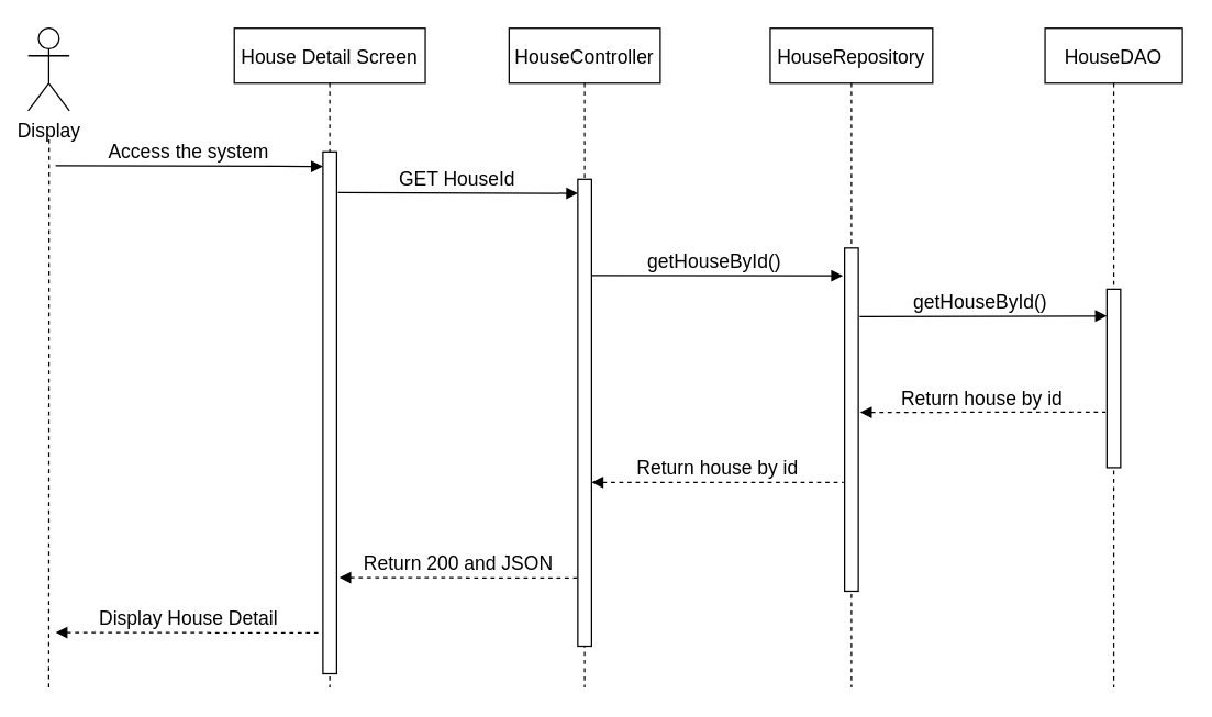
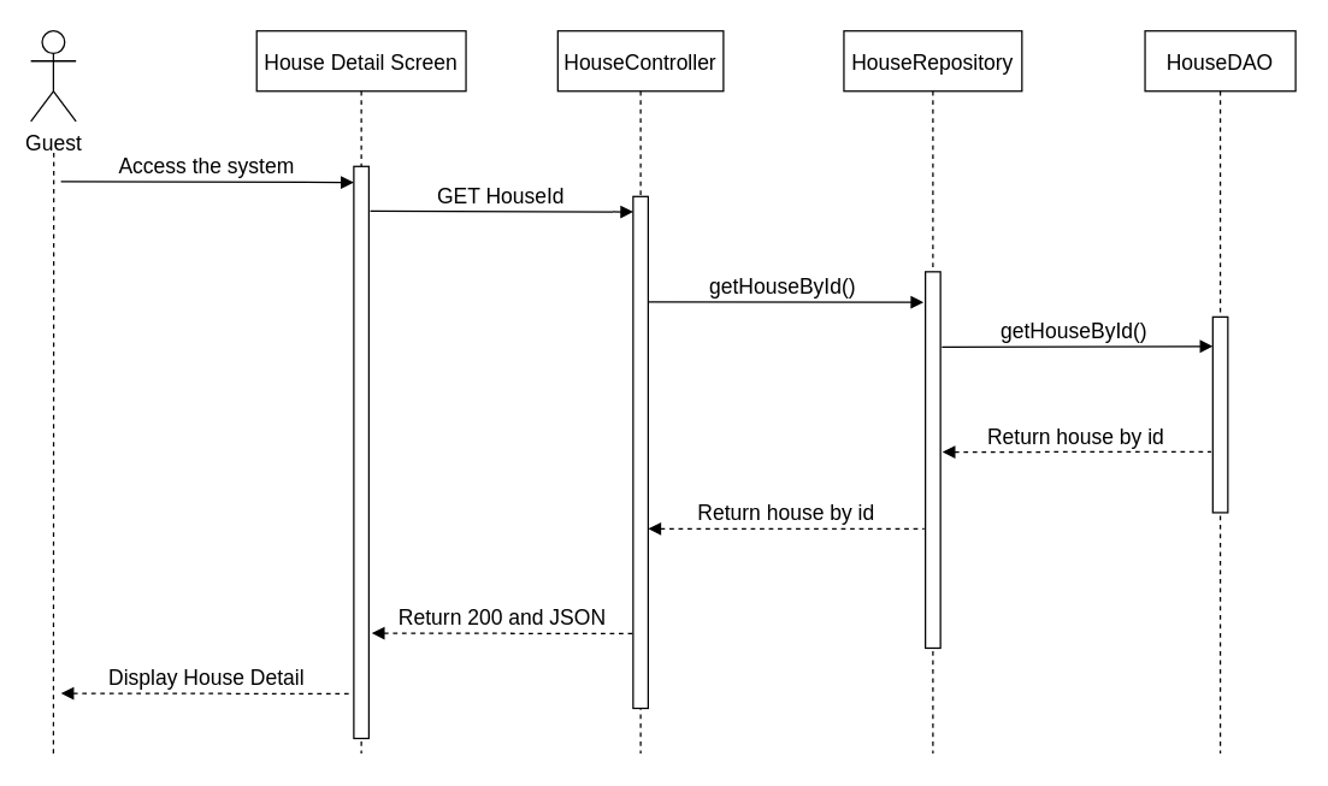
  <mxCell id="0" />
  <mxCell id="1" parent="0" />
  <mxCell id="2" value="House Detail Screen" style="shape=umlLifeline;perimeter=lifelinePerimeter;container=1;collapsible=0;recursiveResize=0;rounded=0;shadow=0;strokeWidth=1;fontSize=14;" parent="1" vertex="1"><mxGeometry x="170" y="20" width="139" height="480" as="geometry" /></mxCell>
  <mxCell id="3" value="" style="points=[];perimeter=orthogonalPerimeter;rounded=0;shadow=0;strokeWidth=1;fontSize=14;" parent="2" vertex="1"><mxGeometry x="64.5" y="90" width="10" height="380" as="geometry" /></mxCell>
  <mxCell id="4" value="HouseController" style="shape=umlLifeline;perimeter=lifelinePerimeter;container=1;collapsible=0;recursiveResize=0;rounded=0;shadow=0;strokeWidth=1;fontSize=14;" parent="1" vertex="1"><mxGeometry x="370" y="20" width="110" height="480" as="geometry" /></mxCell>
  <mxCell id="5" value="" style="points=[];perimeter=orthogonalPerimeter;rounded=0;shadow=0;strokeWidth=1;fontSize=14;" parent="4" vertex="1"><mxGeometry x="50" y="110" width="10" height="340" as="geometry" /></mxCell>
- <mxCell id="6" value="Display" style="shape=umlActor;verticalLabelPosition=bottom;verticalAlign=top;html=1;outlineConnect=0;fontSize=14;" parent="1" vertex="1"><mxGeometry x="20" y="20" width="30" height="60" as="geometry" /></mxCell>
+ <mxCell id="6" value="Guest" style="shape=umlActor;verticalLabelPosition=bottom;verticalAlign=top;html=1;outlineConnect=0;fontSize=14;" parent="1" vertex="1"><mxGeometry x="20" y="20" width="30" height="60" as="geometry" /></mxCell>
  <mxCell id="7" value="" style="endArrow=none;dashed=1;html=1;rounded=0;startArrow=none;fontSize=14;" parent="1" edge="1"><mxGeometry width="50" height="50" relative="1" as="geometry"><mxPoint x="35" y="500" as="sourcePoint" /><mxPoint x="35.25" y="100" as="targetPoint" /></mxGeometry></mxCell>
  <mxCell id="8" value="Access the system" style="verticalAlign=bottom;endArrow=block;entryX=-0.007;entryY=0.028;shadow=0;strokeWidth=1;entryDx=0;entryDy=0;entryPerimeter=0;fontSize=14;" parent="1" target="3" edge="1"><mxGeometry relative="1" as="geometry"><mxPoint x="40" y="120" as="sourcePoint" /><mxPoint x="210" y="120" as="targetPoint" /></mxGeometry></mxCell>
  <mxCell id="9" value="GET HouseId" style="verticalAlign=bottom;endArrow=block;shadow=0;strokeWidth=1;entryX=0.016;entryY=0.03;entryDx=0;entryDy=0;entryPerimeter=0;exitX=1.094;exitY=0.078;exitDx=0;exitDy=0;exitPerimeter=0;fontSize=14;" parent="1" source="3" target="5" edge="1"><mxGeometry relative="1" as="geometry"><mxPoint x="240" y="130" as="sourcePoint" /><mxPoint x="410" y="129" as="targetPoint" /></mxGeometry></mxCell>
  <mxCell id="10" value="HouseRepository" style="shape=umlLifeline;perimeter=lifelinePerimeter;container=1;collapsible=0;recursiveResize=0;rounded=0;shadow=0;strokeWidth=1;fontSize=14;" parent="1" vertex="1"><mxGeometry x="560" y="20" width="118.25" height="480" as="geometry" /></mxCell>
  <mxCell id="11" value="" style="points=[];perimeter=orthogonalPerimeter;rounded=0;shadow=0;strokeWidth=1;fontSize=14;" parent="10" vertex="1"><mxGeometry x="54.13" y="160" width="10" height="250" as="geometry" /></mxCell>
  <mxCell id="12" value="HouseDAO" style="shape=umlLifeline;perimeter=lifelinePerimeter;container=1;collapsible=0;recursiveResize=0;rounded=0;shadow=0;strokeWidth=1;fontSize=14;" parent="1" vertex="1"><mxGeometry x="760" y="20" width="100" height="480" as="geometry" /></mxCell>
  <mxCell id="13" value="" style="points=[];perimeter=orthogonalPerimeter;rounded=0;shadow=0;strokeWidth=1;fontSize=14;" parent="12" vertex="1"><mxGeometry x="45" y="190" width="10" height="130" as="geometry" /></mxCell>
  <mxCell id="14" value="getHouseById() " style="verticalAlign=bottom;endArrow=block;shadow=0;strokeWidth=1;exitX=1.053;exitY=0.206;exitDx=0;exitDy=0;exitPerimeter=0;entryX=-0.12;entryY=0.081;entryDx=0;entryDy=0;entryPerimeter=0;fontSize=14;" parent="1" target="11" edge="1" source="5"><mxGeometry relative="1" as="geometry"><mxPoint x="426.51" y="199.8" as="sourcePoint" /><mxPoint x="600.75" y="180" as="targetPoint" /></mxGeometry></mxCell>
  <mxCell id="15" value="getHouseById() " style="verticalAlign=bottom;endArrow=block;shadow=0;strokeWidth=1;exitX=1.097;exitY=0.2;exitDx=0;exitDy=0;exitPerimeter=0;entryX=0;entryY=0.15;entryDx=0;entryDy=0;entryPerimeter=0;fontSize=14;" parent="1" source="11" target="13" edge="1"><mxGeometry relative="1" as="geometry"><mxPoint x="630.75" y="199.72" as="sourcePoint" /><mxPoint x="810.75" y="200" as="targetPoint" /></mxGeometry></mxCell>
  <mxCell id="16" value="Return house by id" style="verticalAlign=bottom;endArrow=none;shadow=0;strokeWidth=1;entryX=-0.102;entryY=0.689;entryDx=0;entryDy=0;entryPerimeter=0;endFill=0;startArrow=block;startFill=1;dashed=1;exitX=1.126;exitY=0.479;exitDx=0;exitDy=0;exitPerimeter=0;fontSize=14;" parent="1" source="11" target="13" edge="1"><mxGeometry relative="1" as="geometry"><mxPoint x="630.75" y="281" as="sourcePoint" /><mxPoint x="810.89" y="250.16" as="targetPoint" /></mxGeometry></mxCell>
  <mxCell id="17" value="Return house by id" style="verticalAlign=bottom;endArrow=none;shadow=0;strokeWidth=1;endFill=0;startArrow=block;startFill=1;dashed=1;entryX=-0.079;entryY=0.683;entryDx=0;entryDy=0;entryPerimeter=0;fontSize=14;" parent="1" target="11" edge="1" source="5"><mxGeometry relative="1" as="geometry"><mxPoint x="430" y="351" as="sourcePoint" /><mxPoint x="620.2" y="290" as="targetPoint" /></mxGeometry></mxCell>
  <mxCell id="18" value="Return 200 and JSON" style="verticalAlign=bottom;endArrow=none;shadow=0;strokeWidth=1;entryX=-0.049;entryY=0.854;entryDx=0;entryDy=0;entryPerimeter=0;endFill=0;startArrow=block;startFill=1;dashed=1;exitX=1.19;exitY=0.816;exitDx=0;exitDy=0;exitPerimeter=0;fontSize=14;" parent="1" source="3" target="5" edge="1"><mxGeometry relative="1" as="geometry"><mxPoint x="230" y="330" as="sourcePoint" /><mxPoint x="419.45" y="330" as="targetPoint" /></mxGeometry></mxCell>
  <mxCell id="19" value="Display House Detail" style="verticalAlign=bottom;endArrow=none;shadow=0;strokeWidth=1;entryX=-0.034;entryY=0.922;entryDx=0;entryDy=0;entryPerimeter=0;endFill=0;startArrow=block;startFill=1;dashed=1;fontSize=14;" parent="1" target="3" edge="1"><mxGeometry relative="1" as="geometry"><mxPoint x="40" y="460" as="sourcePoint" /><mxPoint x="229.45" y="340" as="targetPoint" /></mxGeometry></mxCell>
